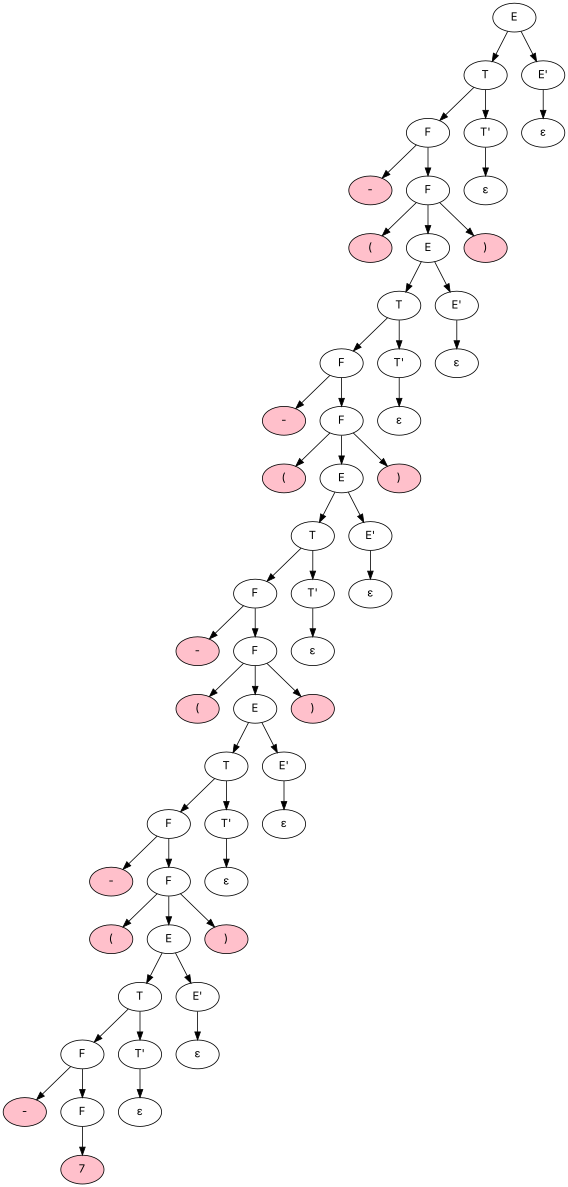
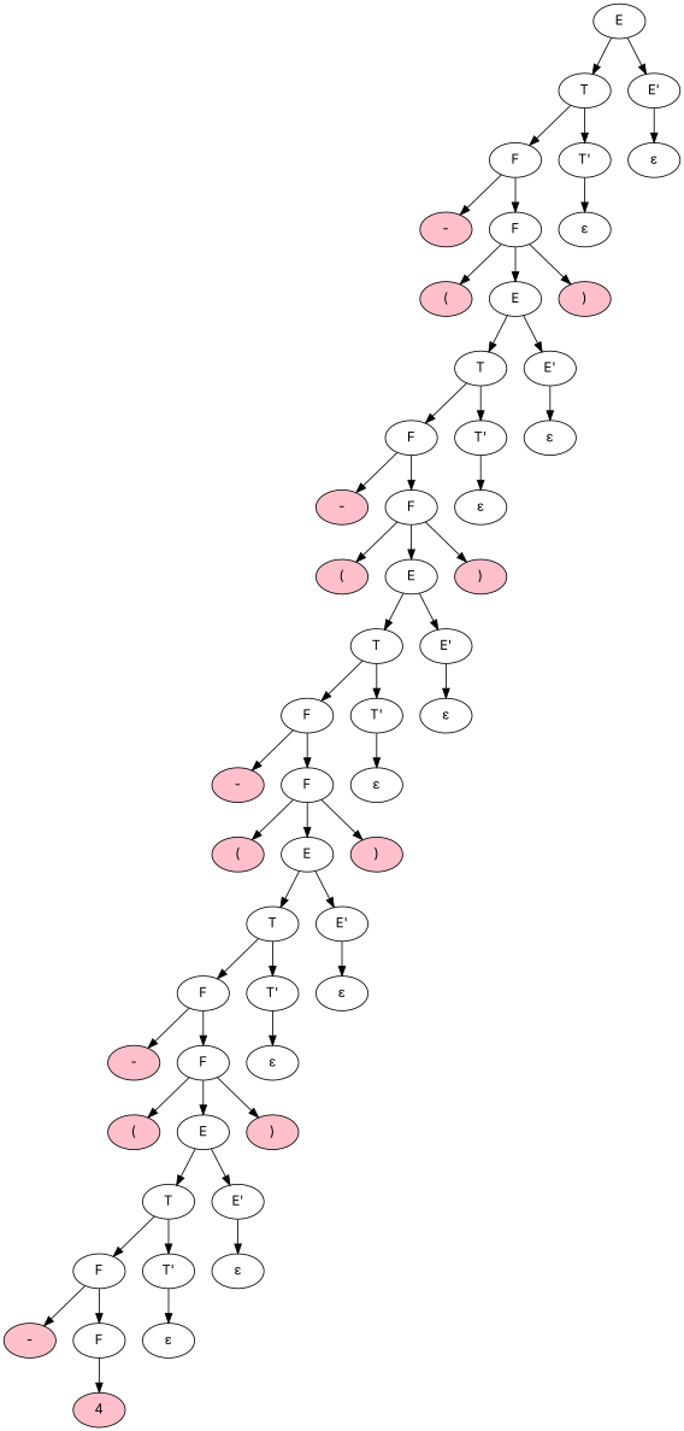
  digraph {
    fontname=Inter
    node [fontname=Inter]
    edge [fontname=Inter]
    n1 [label=E]
    n2 [label=T]
    n3 [label="E'"]
    n4 [label=F]
    n5 [label="T'"]
    n6 [fillcolor=pink label="-" style=filled]
    n7 [label=F]
    n8 [fillcolor=pink label="(" style=filled]
    n9 [label=E]
    n10 [fillcolor=pink label=")" style=filled]
    n11 [label=T]
    n12 [label="E'"]
    n13 [label=F]
    n14 [label="T'"]
    n15 [fillcolor=pink label="-" style=filled]
    n16 [label=F]
    n17 [fillcolor=pink label="(" style=filled]
    n18 [label=E]
    n19 [fillcolor=pink label=")" style=filled]
    n20 [label=T]
    n21 [label="E'"]
    n22 [label=F]
    n23 [label="T'"]
    n24 [fillcolor=pink label="-" style=filled]
    n25 [label=F]
    n26 [fillcolor=pink label="(" style=filled]
    n27 [label=E]
    n28 [fillcolor=pink label=")" style=filled]
    n29 [label=T]
    n30 [label="E'"]
    n31 [label=F]
    n32 [label="T'"]
    n33 [fillcolor=pink label="-" style=filled]
    n34 [label=F]
    n35 [fillcolor=pink label="(" style=filled]
    n36 [label=E]
    n37 [fillcolor=pink label=")" style=filled]
    n38 [label=T]
    n39 [label="E'"]
    n40 [label=F]
    n41 [label="T'"]
    n42 [fillcolor=pink label="-" style=filled]
    n43 [label=F]
-   n44 [fillcolor=pink label=7 style=filled]
+   n44 [fillcolor=pink label=4 style=filled]
    n45 [label="ε"]
    n46 [label="ε"]
    n47 [label="ε"]
    n48 [label="ε"]
    n49 [label="ε"]
    n50 [label="ε"]
    n51 [label="ε"]
    n52 [label="ε"]
    n53 [label="ε"]
    n54 [label="ε"]
    n1 -> n2
    n1 -> n3
    n2 -> n4
    n2 -> n5
    n3 -> n54
    n4 -> n6
    n4 -> n7
    n5 -> n53
    n7 -> n8
    n7 -> n9
    n7 -> n10
    n9 -> n11
    n9 -> n12
    n11 -> n13
    n11 -> n14
    n12 -> n52
    n13 -> n15
    n13 -> n16
    n14 -> n51
    n16 -> n17
    n16 -> n18
    n16 -> n19
    n18 -> n20
    n18 -> n21
    n20 -> n22
    n20 -> n23
    n21 -> n50
    n22 -> n24
    n22 -> n25
    n23 -> n49
    n25 -> n26
    n25 -> n27
    n25 -> n28
    n27 -> n29
    n27 -> n30
    n29 -> n31
    n29 -> n32
    n30 -> n48
    n31 -> n33
    n31 -> n34
    n32 -> n47
    n34 -> n35
    n34 -> n36
    n34 -> n37
    n36 -> n38
    n36 -> n39
    n38 -> n40
    n38 -> n41
    n39 -> n46
    n40 -> n42
    n40 -> n43
    n41 -> n45
    n43 -> n44
  }
